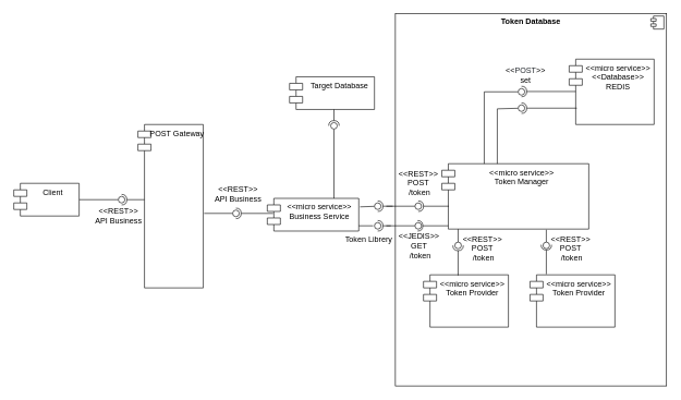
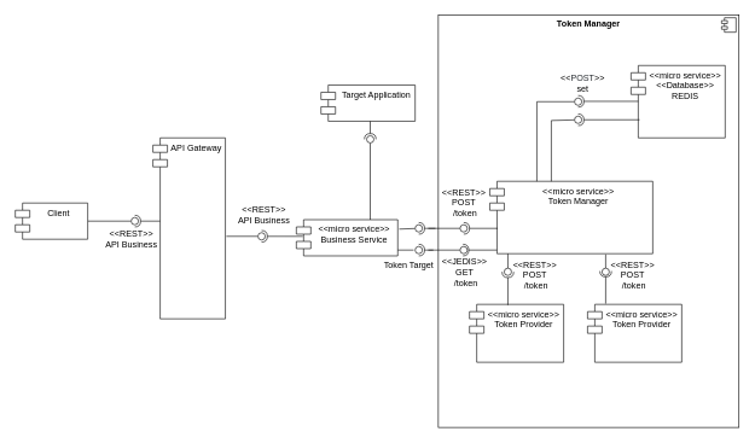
  <mxCell id="0" />
  <mxCell id="1" parent="0" />
- <mxCell id="2" value="&lt;p style=&quot;margin: 0px ; margin-top: 6px ; text-align: center&quot;&gt;&lt;b&gt;Token Database&lt;/b&gt;&lt;/p&gt;" style="align=left;overflow=fill;html=1;dropTarget=0;" vertex="1" parent="1"><mxGeometry x="604" y="20" width="415" height="570" as="geometry" /></mxCell>
+ <mxCell id="2" value="&lt;p style=&quot;margin: 0px ; margin-top: 6px ; text-align: center&quot;&gt;&lt;b&gt;Token Manager&lt;/b&gt;&lt;/p&gt;" style="align=left;overflow=fill;html=1;dropTarget=0;" vertex="1" parent="1"><mxGeometry x="604" y="20" width="415" height="570" as="geometry" /></mxCell>
  <mxCell id="3" value="" style="shape=component;jettyWidth=8;jettyHeight=4;" vertex="1" parent="2"><mxGeometry x="1" width="20" height="20" relative="1" as="geometry"><mxPoint x="-24" y="4" as="offset" /></mxGeometry></mxCell>
- <mxCell id="4" value="POST Gateway" style="shape=module;align=left;spacingLeft=20;align=center;verticalAlign=top;" parent="1" vertex="1"><mxGeometry x="210" y="190" width="100" height="250" as="geometry" /></mxCell>
+ <mxCell id="4" value="API Gateway" style="shape=module;align=left;spacingLeft=20;align=center;verticalAlign=top;" parent="1" vertex="1"><mxGeometry x="210" y="190" width="100" height="250" as="geometry" /></mxCell>
  <mxCell id="5" value="&lt;&lt;micro service&gt;&gt;&#10;Token Manager" style="shape=module;align=left;spacingLeft=20;align=center;verticalAlign=top;" parent="1" vertex="1"><mxGeometry x="675" y="250" width="225" height="100" as="geometry" /></mxCell>
  <mxCell id="6" value="&lt;&lt;micro service&gt;&gt;&#10;Token Provider" style="shape=module;align=left;spacingLeft=20;align=center;verticalAlign=top;" parent="1" vertex="1"><mxGeometry x="647" y="420" width="130" height="80" as="geometry" /></mxCell>
  <mxCell id="7" value="&lt;&lt;micro service&gt;&gt;&#10;Token Provider" style="shape=module;align=left;spacingLeft=20;align=center;verticalAlign=top;" parent="1" vertex="1"><mxGeometry x="810" y="420" width="130" height="80" as="geometry" /></mxCell>
  <mxCell id="8" value="&lt;&lt;micro service&gt;&gt;&#10;&lt;&lt;Database&gt;&gt;&#10;REDIS" style="shape=module;align=left;spacingLeft=20;align=center;verticalAlign=top;" parent="1" vertex="1"><mxGeometry x="870" y="90" width="130" height="100" as="geometry" /></mxCell>
  <mxCell id="9" value="" style="rounded=0;orthogonalLoop=1;jettySize=auto;html=1;endArrow=none;endFill=0;" parent="1" target="11" edge="1"><mxGeometry relative="1" as="geometry"><mxPoint x="760" y="250" as="sourcePoint" /><Array as="points"><mxPoint x="760" y="166" /></Array></mxGeometry></mxCell>
  <mxCell id="10" value="" style="rounded=0;orthogonalLoop=1;jettySize=auto;html=1;endArrow=halfCircle;endFill=0;entryX=0.5;entryY=0.5;entryDx=0;entryDy=0;endSize=6;strokeWidth=1;exitX=0.091;exitY=0.75;exitDx=0;exitDy=0;exitPerimeter=0;" parent="1" source="8" target="11" edge="1"><mxGeometry relative="1" as="geometry"><mxPoint x="810" y="165" as="sourcePoint" /></mxGeometry></mxCell>
  <mxCell id="11" value="" style="ellipse;whiteSpace=wrap;html=1;fontFamily=Helvetica;fontSize=12;fontColor=#000000;align=center;strokeColor=#000000;fillColor=#ffffff;points=[];aspect=fixed;resizable=0;" parent="1" vertex="1"><mxGeometry x="792" y="160" width="10" height="10" as="geometry" /></mxCell>
  <mxCell id="12" value="" style="rounded=0;orthogonalLoop=1;jettySize=auto;html=1;endArrow=none;endFill=0;" parent="1" target="34" edge="1"><mxGeometry relative="1" as="geometry"><mxPoint x="740" y="250" as="sourcePoint" /><Array as="points"><mxPoint x="740" y="140" /></Array></mxGeometry></mxCell>
  <mxCell id="13" value="" style="rounded=0;orthogonalLoop=1;jettySize=auto;html=1;endArrow=none;endFill=0;" parent="1" target="15" edge="1"><mxGeometry relative="1" as="geometry"><mxPoint x="700" y="350" as="sourcePoint" /></mxGeometry></mxCell>
  <mxCell id="14" value="" style="rounded=0;orthogonalLoop=1;jettySize=auto;html=1;endArrow=halfCircle;endFill=0;entryX=0.5;entryY=0.5;entryDx=0;entryDy=0;endSize=6;strokeWidth=1;" parent="1" target="15" edge="1"><mxGeometry relative="1" as="geometry"><mxPoint x="700" y="421" as="sourcePoint" /></mxGeometry></mxCell>
  <mxCell id="15" value="" style="ellipse;whiteSpace=wrap;html=1;fontFamily=Helvetica;fontSize=12;fontColor=#000000;align=center;strokeColor=#000000;fillColor=#ffffff;points=[];aspect=fixed;resizable=0;" parent="1" vertex="1"><mxGeometry x="695" y="370" width="10" height="10" as="geometry" /></mxCell>
  <mxCell id="16" value="" style="rounded=0;orthogonalLoop=1;jettySize=auto;html=1;endArrow=none;endFill=0;" parent="1" target="18" edge="1"><mxGeometry relative="1" as="geometry"><mxPoint x="590" y="315" as="sourcePoint" /></mxGeometry></mxCell>
  <mxCell id="17" value="" style="rounded=0;orthogonalLoop=1;jettySize=auto;html=1;endArrow=halfCircle;endFill=0;entryX=0.5;entryY=0.5;entryDx=0;entryDy=0;endSize=6;strokeWidth=1;" parent="1" target="18" edge="1"><mxGeometry relative="1" as="geometry"><mxPoint x="686" y="315" as="sourcePoint" /></mxGeometry></mxCell>
  <mxCell id="18" value="" style="ellipse;whiteSpace=wrap;html=1;fontFamily=Helvetica;fontSize=12;fontColor=#000000;align=center;strokeColor=#000000;fillColor=#ffffff;points=[];aspect=fixed;resizable=0;" parent="1" vertex="1"><mxGeometry x="634" y="310" width="10" height="10" as="geometry" /></mxCell>
  <mxCell id="19" value="" style="rounded=0;orthogonalLoop=1;jettySize=auto;html=1;endArrow=none;endFill=0;" parent="1" target="21" edge="1"><mxGeometry relative="1" as="geometry"><mxPoint x="590" y="345" as="sourcePoint" /></mxGeometry></mxCell>
  <mxCell id="20" value="" style="rounded=0;orthogonalLoop=1;jettySize=auto;html=1;endArrow=halfCircle;endFill=0;entryX=0.5;entryY=0.5;entryDx=0;entryDy=0;endSize=6;strokeWidth=1;exitX=0.044;exitY=0.95;exitDx=0;exitDy=0;exitPerimeter=0;" parent="1" source="5" edge="1"><mxGeometry relative="1" as="geometry"><mxPoint x="660" y="345" as="sourcePoint" /><mxPoint x="638" y="345" as="targetPoint" /></mxGeometry></mxCell>
  <mxCell id="21" value="" style="ellipse;whiteSpace=wrap;html=1;fontFamily=Helvetica;fontSize=12;fontColor=#000000;align=center;strokeColor=#000000;fillColor=#ffffff;points=[];aspect=fixed;resizable=0;" parent="1" vertex="1"><mxGeometry x="634" y="340" width="10" height="10" as="geometry" /></mxCell>
  <mxCell id="22" value="" style="rounded=0;orthogonalLoop=1;jettySize=auto;html=1;endArrow=none;endFill=0;exitX=1;exitY=0.5;exitDx=0;exitDy=0;" parent="1" source="25" target="24" edge="1"><mxGeometry relative="1" as="geometry"><mxPoint x="190" y="305" as="sourcePoint" /></mxGeometry></mxCell>
  <mxCell id="23" value="" style="rounded=0;orthogonalLoop=1;jettySize=auto;html=1;endArrow=halfCircle;endFill=0;entryX=0.5;entryY=0.5;entryDx=0;entryDy=0;endSize=6;strokeWidth=1;" parent="1" target="24" edge="1"><mxGeometry relative="1" as="geometry"><mxPoint x="220" y="305" as="sourcePoint" /></mxGeometry></mxCell>
  <mxCell id="24" value="" style="ellipse;whiteSpace=wrap;html=1;fontFamily=Helvetica;fontSize=12;fontColor=#000000;align=center;strokeColor=#000000;fillColor=#ffffff;points=[];aspect=fixed;resizable=0;" parent="1" vertex="1"><mxGeometry x="180" y="300" width="10" height="10" as="geometry" /></mxCell>
  <mxCell id="25" value="Client" style="shape=module;align=left;spacingLeft=20;align=center;verticalAlign=top;" parent="1" vertex="1"><mxGeometry x="20" y="280" width="100" height="50" as="geometry" /></mxCell>
  <mxCell id="26" value="&amp;lt;&amp;lt;REST&amp;gt;&amp;gt;&lt;br&gt;POST&lt;br&gt;&amp;nbsp;/token" style="text;html=1;resizable=0;autosize=1;align=center;verticalAlign=middle;points=[];fillColor=none;strokeColor=none;rounded=0;" parent="1" vertex="1"><mxGeometry x="599" y="260" width="80" height="40" as="geometry" /></mxCell>
  <mxCell id="27" value="&amp;lt;&amp;lt;JEDIS&amp;gt;&amp;gt;&lt;br&gt;GET&lt;br&gt;&amp;nbsp;/token" style="text;html=1;resizable=0;autosize=1;align=center;verticalAlign=middle;points=[];fillColor=none;strokeColor=none;rounded=0;" parent="1" vertex="1"><mxGeometry x="600" y="356" width="80" height="40" as="geometry" /></mxCell>
  <mxCell id="28" value="&amp;lt;&amp;lt;REST&amp;gt;&amp;gt;&lt;br&gt;POST&lt;br&gt;&amp;nbsp;/token" style="text;html=1;resizable=0;autosize=1;align=center;verticalAlign=middle;points=[];fillColor=none;strokeColor=none;rounded=0;" parent="1" vertex="1"><mxGeometry x="697" y="360" width="80" height="40" as="geometry" /></mxCell>
  <mxCell id="29" value="&amp;lt;&amp;lt;REST&amp;gt;&amp;gt;&lt;br&gt;POST&lt;br&gt;&amp;nbsp;/token" style="text;html=1;resizable=0;autosize=1;align=center;verticalAlign=middle;points=[];fillColor=none;strokeColor=none;rounded=0;" parent="1" vertex="1"><mxGeometry x="832" y="360" width="80" height="40" as="geometry" /></mxCell>
  <mxCell id="30" value="" style="rounded=0;orthogonalLoop=1;jettySize=auto;html=1;endArrow=none;endFill=0;" parent="1" target="31" edge="1"><mxGeometry relative="1" as="geometry"><mxPoint x="835" y="351" as="sourcePoint" /></mxGeometry></mxCell>
  <mxCell id="31" value="" style="ellipse;whiteSpace=wrap;html=1;fontFamily=Helvetica;fontSize=12;fontColor=#000000;align=center;strokeColor=#000000;fillColor=#ffffff;points=[];aspect=fixed;resizable=0;" parent="1" vertex="1"><mxGeometry x="830" y="370" width="10" height="10" as="geometry" /></mxCell>
  <mxCell id="32" value="" style="rounded=0;orthogonalLoop=1;jettySize=auto;html=1;endArrow=halfCircle;endFill=0;entryX=0.5;entryY=0.5;entryDx=0;entryDy=0;endSize=6;strokeWidth=1;exitX=0.846;exitY=0;exitDx=0;exitDy=0;exitPerimeter=0;" parent="1" edge="1"><mxGeometry relative="1" as="geometry"><mxPoint x="835" y="419" as="sourcePoint" /><mxPoint x="835.02" y="374" as="targetPoint" /></mxGeometry></mxCell>
  <mxCell id="33" value="&amp;lt;&amp;lt;&lt;span style=&quot;color: rgb(36 , 41 , 46) ; font-family: , &amp;#34;consolas&amp;#34; , &amp;#34;liberation mono&amp;#34; , &amp;#34;menlo&amp;#34; , monospace ; background-color: rgb(255 , 255 , 255)&quot;&gt;POST&lt;/span&gt;&amp;gt;&amp;gt;&lt;br&gt;set" style="text;html=1;resizable=0;autosize=1;align=center;verticalAlign=middle;points=[];fillColor=none;strokeColor=none;rounded=0;" parent="1" vertex="1"><mxGeometry x="763" y="99" width="80" height="30" as="geometry" /></mxCell>
  <mxCell id="34" value="" style="ellipse;whiteSpace=wrap;html=1;fontFamily=Helvetica;fontSize=12;fontColor=#000000;align=center;strokeColor=#000000;fillColor=#ffffff;points=[];aspect=fixed;resizable=0;" parent="1" vertex="1"><mxGeometry x="792" y="135" width="10" height="10" as="geometry" /></mxCell>
  <mxCell id="35" value="" style="rounded=0;orthogonalLoop=1;jettySize=auto;html=1;endArrow=halfCircle;endFill=0;entryX=0.5;entryY=0.5;entryDx=0;entryDy=0;endSize=6;strokeWidth=1;exitX=0.091;exitY=0.75;exitDx=0;exitDy=0;exitPerimeter=0;" parent="1" edge="1"><mxGeometry relative="1" as="geometry"><mxPoint x="880.01" y="139.5" as="sourcePoint" /><mxPoint x="797" y="139.5" as="targetPoint" /></mxGeometry></mxCell>
  <mxCell id="36" value="&amp;lt;&amp;lt;REST&amp;gt;&amp;gt;&lt;br&gt;API Business" style="text;html=1;resizable=0;autosize=1;align=center;verticalAlign=middle;points=[];fillColor=none;strokeColor=none;rounded=0;" parent="1" vertex="1"><mxGeometry x="135" y="315" width="90" height="30" as="geometry" /></mxCell>
  <mxCell id="37" value="&lt;&lt;micro service&gt;&gt;&#10;Business Service" style="shape=module;align=left;spacingLeft=20;align=center;verticalAlign=top;" parent="1" vertex="1"><mxGeometry x="408" y="303" width="140" height="50" as="geometry" /></mxCell>
  <mxCell id="38" value="" style="rounded=0;orthogonalLoop=1;jettySize=auto;html=1;endArrow=none;endFill=0;exitX=1.014;exitY=0.544;exitDx=0;exitDy=0;exitPerimeter=0;" parent="1" source="4" target="40" edge="1"><mxGeometry relative="1" as="geometry"><mxPoint x="340" y="325" as="sourcePoint" /></mxGeometry></mxCell>
  <mxCell id="39" value="" style="rounded=0;orthogonalLoop=1;jettySize=auto;html=1;endArrow=halfCircle;endFill=0;entryX=0.5;entryY=0.5;entryDx=0;entryDy=0;endSize=6;strokeWidth=1;exitX=0.064;exitY=0.461;exitDx=0;exitDy=0;exitPerimeter=0;" parent="1" source="37" target="40" edge="1"><mxGeometry relative="1" as="geometry"><mxPoint x="380" y="325" as="sourcePoint" /></mxGeometry></mxCell>
  <mxCell id="40" value="" style="ellipse;whiteSpace=wrap;html=1;fontFamily=Helvetica;fontSize=12;fontColor=#000000;align=center;strokeColor=#000000;fillColor=#ffffff;points=[];aspect=fixed;resizable=0;" parent="1" vertex="1"><mxGeometry x="355" y="321" width="10" height="10" as="geometry" /></mxCell>
  <mxCell id="41" value="&amp;lt;&amp;lt;REST&amp;gt;&amp;gt;&lt;br&gt;API Business" style="text;html=1;resizable=0;autosize=1;align=center;verticalAlign=middle;points=[];fillColor=none;strokeColor=none;rounded=0;" parent="1" vertex="1"><mxGeometry x="318" y="282" width="90" height="30" as="geometry" /></mxCell>
- <mxCell id="42" value=" Target Database" style="shape=module;align=left;spacingLeft=20;align=center;verticalAlign=top;" parent="1" vertex="1"><mxGeometry x="442" y="117" width="130" height="50" as="geometry" /></mxCell>
+ <mxCell id="42" value=" Target Application" style="shape=module;align=left;spacingLeft=20;align=center;verticalAlign=top;" parent="1" vertex="1"><mxGeometry x="442" y="117" width="130" height="50" as="geometry" /></mxCell>
  <mxCell id="43" value="" style="rounded=0;orthogonalLoop=1;jettySize=auto;html=1;endArrow=none;endFill=0;" parent="1" target="45" edge="1"><mxGeometry relative="1" as="geometry"><mxPoint x="510" y="303" as="sourcePoint" /></mxGeometry></mxCell>
  <mxCell id="44" value="" style="rounded=0;orthogonalLoop=1;jettySize=auto;html=1;endArrow=halfCircle;endFill=0;entryX=0.5;entryY=0.5;entryDx=0;entryDy=0;endSize=6;strokeWidth=1;" parent="1" target="45" edge="1"><mxGeometry relative="1" as="geometry"><mxPoint x="510" y="167" as="sourcePoint" /></mxGeometry></mxCell>
  <mxCell id="45" value="" style="ellipse;whiteSpace=wrap;html=1;fontFamily=Helvetica;fontSize=12;fontColor=#000000;align=center;strokeColor=#000000;fillColor=#ffffff;points=[];aspect=fixed;resizable=0;" parent="1" vertex="1"><mxGeometry x="505" y="187" width="10" height="10" as="geometry" /></mxCell>
- <mxCell id="46" value="Token Librery" style="text;html=1;resizable=0;autosize=1;align=center;verticalAlign=middle;points=[];fillColor=none;strokeColor=none;rounded=0;" vertex="1" parent="1"><mxGeometry x="518" y="356" width="90" height="20" as="geometry" /></mxCell>
+ <mxCell id="46" value="Token Target" style="text;html=1;resizable=0;autosize=1;align=center;verticalAlign=middle;points=[];fillColor=none;strokeColor=none;rounded=0;" vertex="1" parent="1"><mxGeometry x="518" y="356" width="90" height="20" as="geometry" /></mxCell>
  <mxCell id="47" value="" style="rounded=0;orthogonalLoop=1;jettySize=auto;html=1;endArrow=none;endFill=0;" edge="1" target="48" parent="1"><mxGeometry relative="1" as="geometry"><mxPoint x="550" y="316" as="sourcePoint" /></mxGeometry></mxCell>
  <mxCell id="48" value="" style="ellipse;whiteSpace=wrap;html=1;fontFamily=Helvetica;fontSize=12;fontColor=#000000;align=center;strokeColor=#000000;fillColor=#ffffff;points=[];aspect=fixed;resizable=0;" vertex="1" parent="1"><mxGeometry x="572" y="310" width="10" height="10" as="geometry" /></mxCell>
  <mxCell id="49" value="" style="rounded=0;orthogonalLoop=1;jettySize=auto;html=1;endArrow=halfCircle;endFill=0;entryX=0.5;entryY=0.5;entryDx=0;entryDy=0;endSize=6;strokeWidth=1;" edge="1" parent="1" target="48"><mxGeometry relative="1" as="geometry"><mxPoint x="600" y="315" as="sourcePoint" /><mxPoint x="560" y="315" as="targetPoint" /></mxGeometry></mxCell>
  <mxCell id="50" value="" style="rounded=0;orthogonalLoop=1;jettySize=auto;html=1;endArrow=none;endFill=0;" edge="1" parent="1"><mxGeometry relative="1" as="geometry"><mxPoint x="548" y="345" as="sourcePoint" /><mxPoint x="570" y="345" as="targetPoint" /></mxGeometry></mxCell>
  <mxCell id="51" value="" style="rounded=0;orthogonalLoop=1;jettySize=auto;html=1;endArrow=halfCircle;endFill=0;entryX=0.5;entryY=0.5;entryDx=0;entryDy=0;endSize=6;strokeWidth=1;" edge="1" parent="1" source="52"><mxGeometry relative="1" as="geometry"><mxPoint x="597" y="345" as="sourcePoint" /><mxPoint x="577" y="345" as="targetPoint" /></mxGeometry></mxCell>
  <mxCell id="52" value="" style="ellipse;whiteSpace=wrap;html=1;fontFamily=Helvetica;fontSize=12;fontColor=#000000;align=center;strokeColor=#000000;fillColor=#ffffff;points=[];aspect=fixed;resizable=0;" vertex="1" parent="1"><mxGeometry x="572" y="340" width="10" height="10" as="geometry" /></mxCell>
  <mxCell id="53" value="" style="rounded=0;orthogonalLoop=1;jettySize=auto;html=1;endArrow=halfCircle;endFill=0;entryX=0.5;entryY=0.5;entryDx=0;entryDy=0;endSize=6;strokeWidth=1;" edge="1" parent="1" target="52"><mxGeometry relative="1" as="geometry"><mxPoint x="597" y="345" as="sourcePoint" /><mxPoint x="577" y="345" as="targetPoint" /></mxGeometry></mxCell>
